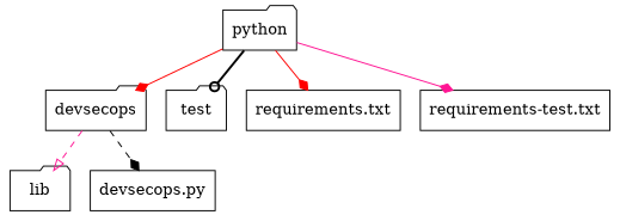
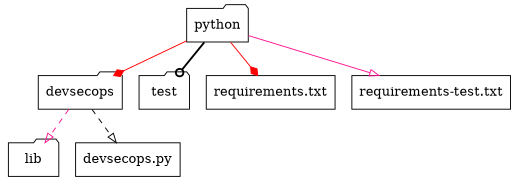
  digraph {
    rankdir=TB
    node [shape=folder]
    edge [arrowhead=diamond color=deeppink style=solid]
    n1 [label=devsecops]
    n2 [label=test]
    n3 [label="requirements.txt" shape=rectangle]
    n4 [label="requirements-test.txt" shape=rectangle]
    n5 [label=lib]
    n6 [label="devsecops.py" shape=rectangle]
    n7 [label=python]
    subgraph sub_1 {
      rank=same
      n1
      n2
    }
    subgraph sub_2 {
      rank=same
      n3
      n4
    }
    subgraph sub_3 {
      rank=same
      n3
      n4
    }
    subgraph sub_4 {
      rank=same
      n1
      n2
    }
    subgraph sub_5 {
      rank=smae
      n5
      n6
    }
    n1 -> n5 [arrowhead=onormal style=dashed]
-   n1 -> n6 [color=black style=dashed]
+   n1 -> n6 [arrowhead=onormal color=black style=dashed]
    n7 -> n1 [color=red]
    n7 -> n2 [arrowhead=odot color=black style=bold]
    n7 -> n3 [color=red]
-   n7 -> n4
+   n7 -> n4 [arrowhead=onormal]
  }
